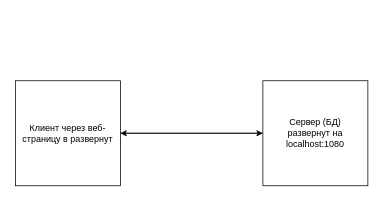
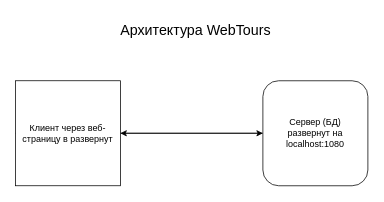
  <mxCell id="0" />
  <mxCell id="1" parent="0" />
  <mxCell id="2" style="edgeStyle=orthogonalEdgeStyle;rounded=0;orthogonalLoop=1;jettySize=auto;html=1;entryX=0;entryY=0.5;entryDx=0;entryDy=0;" edge="1" parent="1" source="4" target="6"><mxGeometry relative="1" as="geometry" /></mxCell>
  <mxCell id="3" style="edgeStyle=orthogonalEdgeStyle;rounded=0;orthogonalLoop=1;jettySize=auto;html=1;exitX=0;exitY=0.5;exitDx=0;exitDy=0;" edge="1" parent="1" source="4"><mxGeometry relative="1" as="geometry"><mxPoint x="30" y="147" as="targetPoint" /></mxGeometry></mxCell>
  <mxCell id="4" value="Клиент через веб-страницу в развернут" style="whiteSpace=wrap;html=1;aspect=fixed;" vertex="1" parent="1"><mxGeometry x="20" y="107" width="140" height="140" as="geometry" /></mxCell>
  <mxCell id="5" style="edgeStyle=orthogonalEdgeStyle;rounded=0;orthogonalLoop=1;jettySize=auto;html=1;entryX=1;entryY=0.5;entryDx=0;entryDy=0;" edge="1" parent="1" source="6" target="4"><mxGeometry relative="1" as="geometry" /></mxCell>
- <mxCell id="6" value="Сервер (БД)&lt;br&gt;развернут на localhost:1080&lt;br&gt;" style="whiteSpace=wrap;html=1;aspect=fixed;" vertex="1" parent="1"><mxGeometry x="350" y="107" width="140" height="140" as="geometry" /></mxCell>
+ <mxCell id="6" value="Сервер (БД)&lt;br&gt;развернут на localhost:1080&lt;br&gt;" style="whiteSpace=wrap;html=1;aspect=fixed;rounded=1;" vertex="1" parent="1"><mxGeometry x="350" y="107" width="140" height="140" as="geometry" /></mxCell>
+ <mxCell id="7" value="&lt;font style=&quot;font-size: 19px;&quot;&gt;Архитектура WebTours&lt;/font&gt;" style="text;html=1;align=center;verticalAlign=middle;resizable=0;points=[];autosize=1;strokeColor=none;fillColor=none;" vertex="1" parent="1"><mxGeometry x="150" y="20" width="220" height="40" as="geometry" /></mxCell>
